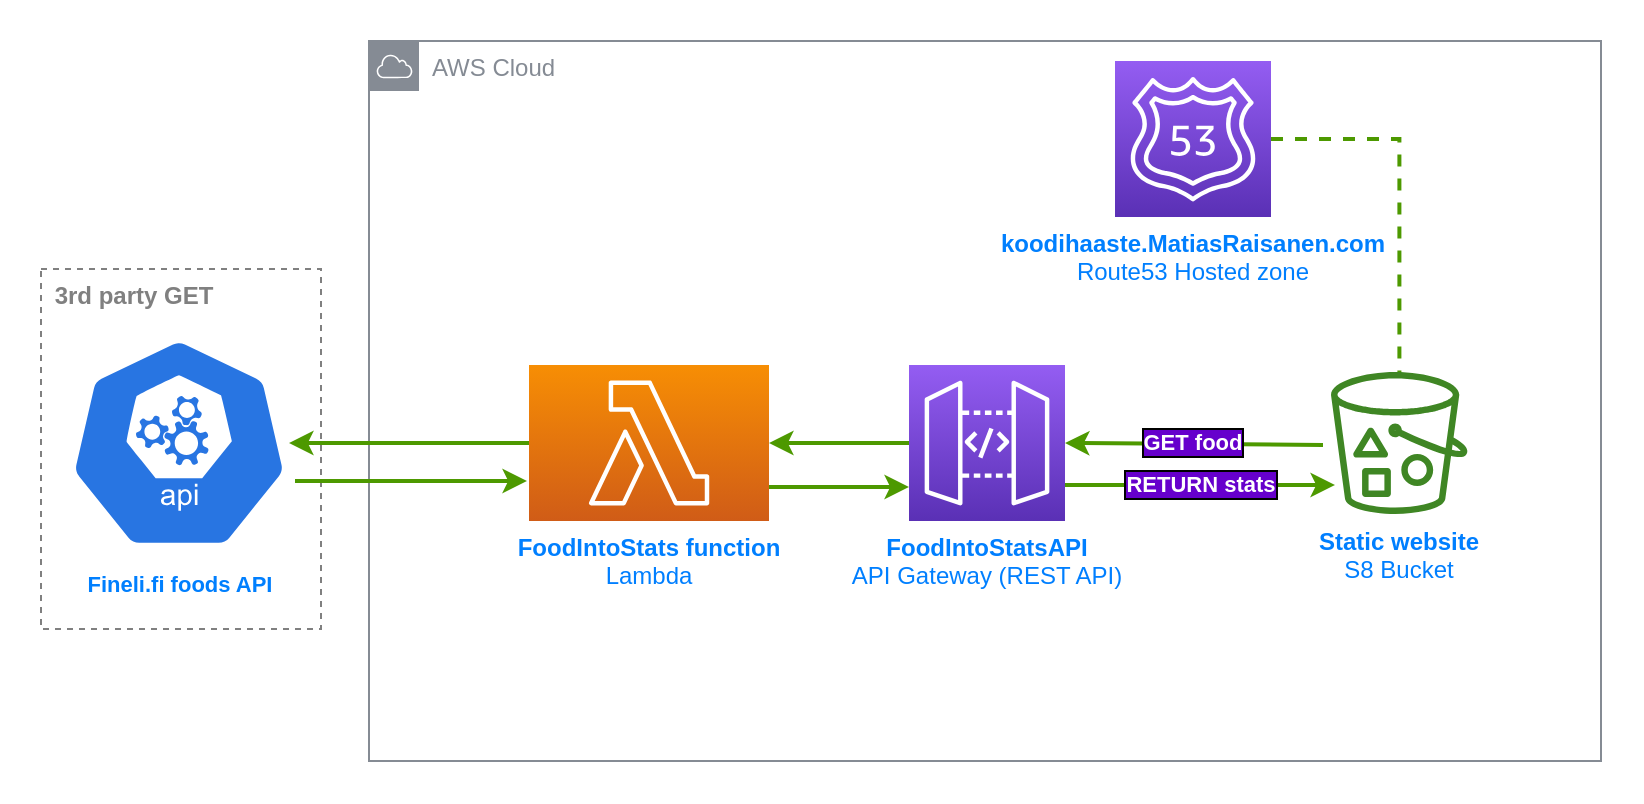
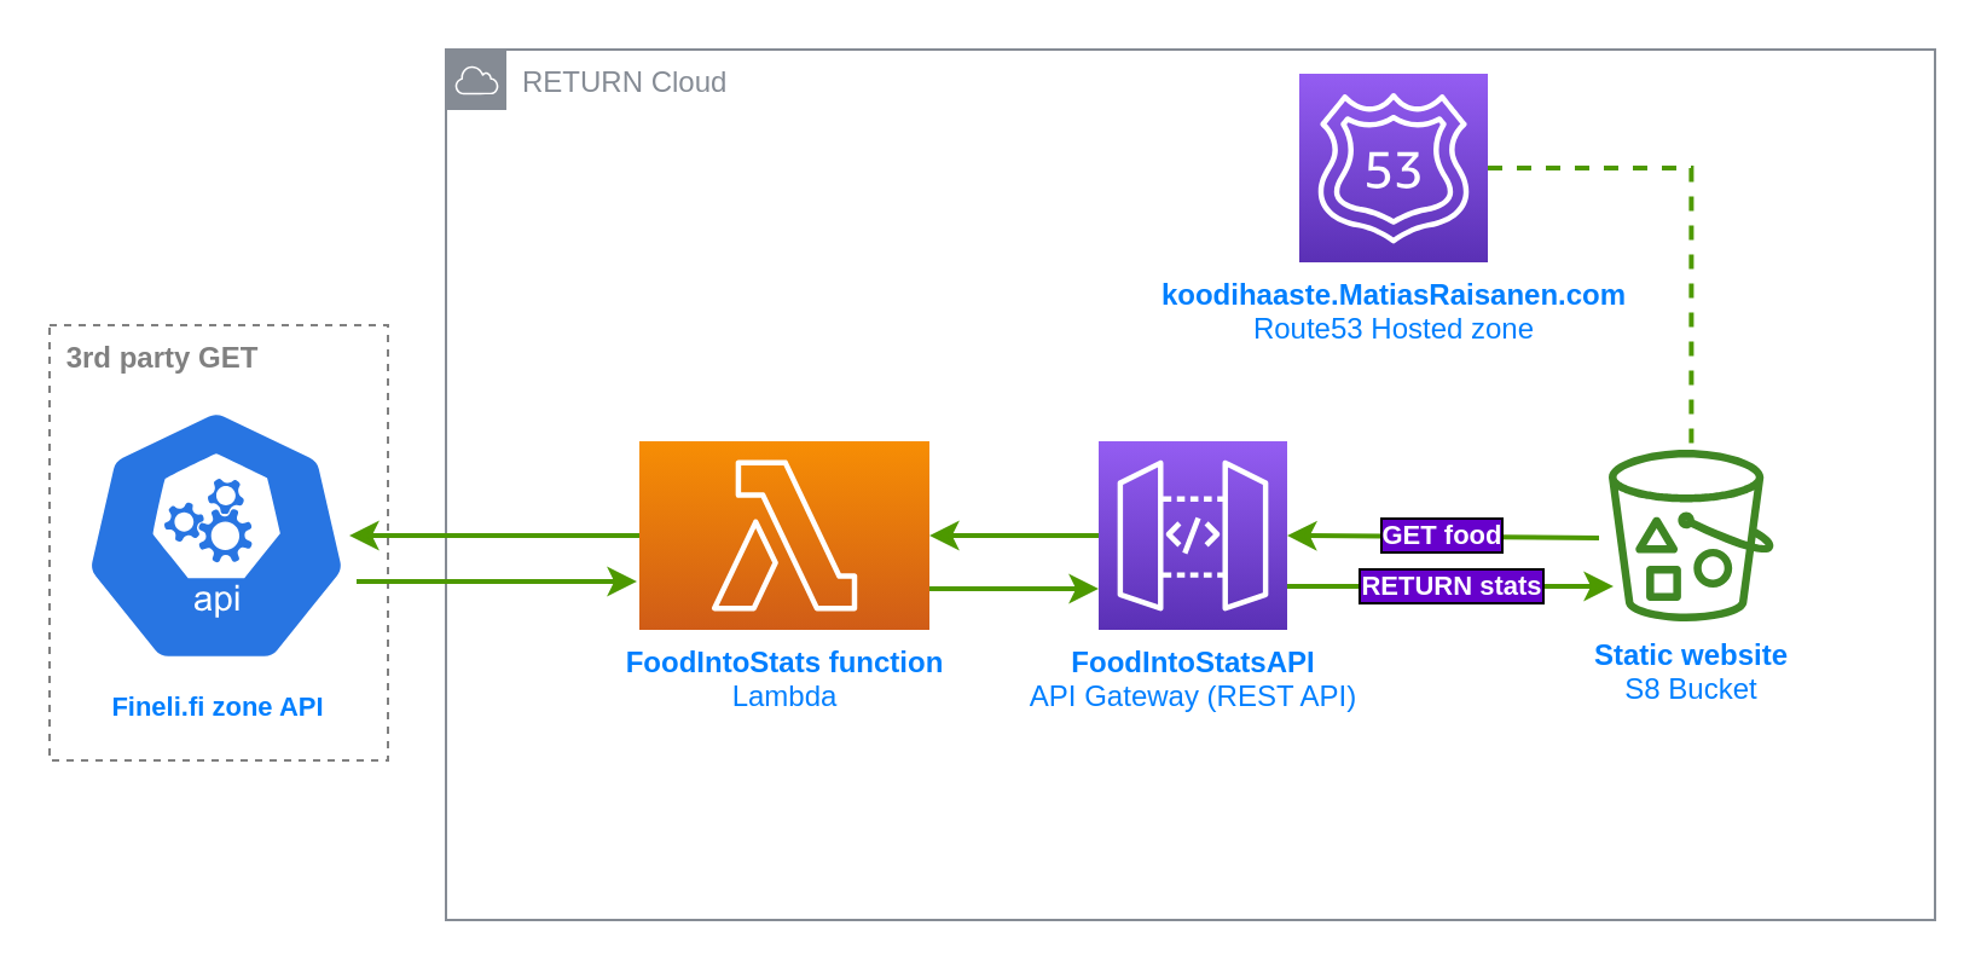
  <mxCell id="0" />
  <mxCell id="1" parent="0" />
  <mxCell id="2" value="" style="rounded=0;whiteSpace=wrap;html=1;fillColor=none;dashed=1;strokeColor=#808080;" parent="1" vertex="1"><mxGeometry x="20" y="134" width="140" height="180" as="geometry" /></mxCell>
- <mxCell id="3" value="AWS Cloud" style="points=[[0,0],[0.25,0],[0.5,0],[0.75,0],[1,0],[1,0.25],[1,0.5],[1,0.75],[1,1],[0.75,1],[0.5,1],[0.25,1],[0,1],[0,0.75],[0,0.5],[0,0.25]];outlineConnect=0;gradientColor=none;html=1;whiteSpace=wrap;fontSize=12;fontStyle=0;container=1;pointerEvents=0;collapsible=0;recursiveResize=0;shape=mxgraph.aws4.group;grIcon=mxgraph.aws4.group_aws_cloud;strokeColor=#858B94;fillColor=none;verticalAlign=top;align=left;spacingLeft=30;fontColor=#858B94;dashed=0;" parent="1" vertex="1"><mxGeometry x="184" y="20" width="616" height="360" as="geometry" /></mxCell>
+ <mxCell id="3" value="RETURN Cloud" style="points=[[0,0],[0.25,0],[0.5,0],[0.75,0],[1,0],[1,0.25],[1,0.5],[1,0.75],[1,1],[0.75,1],[0.5,1],[0.25,1],[0,1],[0,0.75],[0,0.5],[0,0.25]];outlineConnect=0;gradientColor=none;html=1;whiteSpace=wrap;fontSize=12;fontStyle=0;container=1;pointerEvents=0;collapsible=0;recursiveResize=0;shape=mxgraph.aws4.group;grIcon=mxgraph.aws4.group_aws_cloud;strokeColor=#858B94;fillColor=none;verticalAlign=top;align=left;spacingLeft=30;fontColor=#858B94;dashed=0;" parent="1" vertex="1"><mxGeometry x="184" y="20" width="616" height="360" as="geometry" /></mxCell>
  <mxCell id="4" value="" style="edgeStyle=orthogonalEdgeStyle;shape=connector;rounded=0;orthogonalLoop=1;jettySize=auto;html=1;labelBackgroundColor=default;strokeColor=#4D9900;strokeWidth=2;fontFamily=Helvetica;fontSize=11;fontColor=#007FFF;endArrow=classic;" parent="3" source="6" target="8" edge="1"><mxGeometry relative="1" as="geometry" /></mxCell>
  <mxCell id="5" value="RETURN stats" style="edgeStyle=orthogonalEdgeStyle;shape=connector;rounded=0;orthogonalLoop=1;jettySize=auto;html=1;labelBackgroundColor=#6600CC;strokeColor=#4D9900;strokeWidth=2;fontFamily=Helvetica;fontSize=11;fontColor=#FFFFFF;endArrow=classic;labelBorderColor=default;spacingTop=0;spacingLeft=0;fontStyle=1" parent="3" edge="1"><mxGeometry relative="1" as="geometry"><mxPoint x="348" y="222" as="sourcePoint" /><mxPoint x="483" y="222" as="targetPoint" /></mxGeometry></mxCell>
  <mxCell id="6" value="&lt;b&gt;FoodIntoStatsAPI&lt;/b&gt;&lt;br&gt;API Gateway (REST API)" style="sketch=0;points=[[0,0,0],[0.25,0,0],[0.5,0,0],[0.75,0,0],[1,0,0],[0,1,0],[0.25,1,0],[0.5,1,0],[0.75,1,0],[1,1,0],[0,0.25,0],[0,0.5,0],[0,0.75,0],[1,0.25,0],[1,0.5,0],[1,0.75,0]];outlineConnect=0;fontColor=#007FFF;gradientColor=#945DF2;gradientDirection=north;fillColor=#5A30B5;strokeColor=#ffffff;dashed=0;verticalLabelPosition=bottom;verticalAlign=top;align=center;fontSize=12;fontStyle=0;aspect=fixed;shape=mxgraph.aws4.resourceIcon;resIcon=mxgraph.aws4.api_gateway;html=1;labelPosition=center;" parent="3" vertex="1"><mxGeometry x="270" y="162" width="78" height="78" as="geometry" /></mxCell>
  <mxCell id="7" value="" style="edgeStyle=orthogonalEdgeStyle;shape=connector;rounded=0;orthogonalLoop=1;jettySize=auto;html=1;labelBackgroundColor=default;strokeColor=#4D9900;strokeWidth=2;fontFamily=Helvetica;fontSize=11;fontColor=#007FFF;endArrow=classic;" parent="3" edge="1"><mxGeometry relative="1" as="geometry"><mxPoint x="158" y="223" as="sourcePoint" /><mxPoint x="270" y="223" as="targetPoint" /></mxGeometry></mxCell>
  <mxCell id="8" value="&lt;b&gt;FoodIntoStats&amp;nbsp;function&lt;/b&gt;&lt;br&gt;Lambda" style="sketch=0;points=[[0,0,0],[0.25,0,0],[0.5,0,0],[0.75,0,0],[1,0,0],[0,1,0],[0.25,1,0],[0.5,1,0],[0.75,1,0],[1,1,0],[0,0.25,0],[0,0.5,0],[0,0.75,0],[1,0.25,0],[1,0.5,0],[1,0.75,0]];outlineConnect=0;fontColor=#007FFF;gradientColor=#F78E04;gradientDirection=north;fillColor=#D05C17;strokeColor=#ffffff;dashed=0;verticalLabelPosition=bottom;verticalAlign=top;align=center;fontSize=12;fontStyle=0;aspect=fixed;shape=mxgraph.aws4.resourceIcon;resIcon=mxgraph.aws4.lambda;html=1;" parent="3" vertex="1"><mxGeometry x="80" y="162" width="120" height="78" as="geometry" /></mxCell>
  <mxCell id="9" value="&lt;b&gt;Static website&lt;/b&gt;&lt;br&gt;S8 Bucket" style="sketch=0;outlineConnect=0;fontColor=#007FFF;gradientColor=none;fillColor=#3F8624;strokeColor=none;dashed=0;verticalLabelPosition=bottom;verticalAlign=top;align=center;fontSize=12;fontStyle=0;aspect=fixed;pointerEvents=1;shape=mxgraph.aws4.bucket_with_objects;html=1;" parent="3" vertex="1"><mxGeometry x="481" y="165.5" width="68.27" height="71" as="geometry" /></mxCell>
  <mxCell id="10" value="GET food" style="endArrow=classic;html=1;rounded=0;labelBackgroundColor=#6600CC;strokeColor=#4D9900;strokeWidth=2;fontFamily=Helvetica;fontSize=11;fontColor=#FFFFFF;shape=connector;entryX=1;entryY=0.5;entryDx=0;entryDy=0;entryPerimeter=0;labelBorderColor=default;fontStyle=1" parent="3" target="6" edge="1"><mxGeometry width="50" height="50" relative="1" as="geometry"><mxPoint x="477" y="202" as="sourcePoint" /><mxPoint x="373" y="202" as="targetPoint" /></mxGeometry></mxCell>
  <mxCell id="11" value="" style="edgeStyle=orthogonalEdgeStyle;shape=connector;rounded=0;orthogonalLoop=1;jettySize=auto;html=1;labelBackgroundColor=default;strokeColor=#4D9900;strokeWidth=2;fontFamily=Helvetica;fontSize=11;fontColor=#007FFF;endArrow=classic;" parent="3" edge="1"><mxGeometry relative="1" as="geometry"><mxPoint x="-37" y="220" as="sourcePoint" /><mxPoint x="79" y="220" as="targetPoint" /></mxGeometry></mxCell>
  <mxCell id="12" value="" style="edgeStyle=orthogonalEdgeStyle;shape=connector;rounded=0;orthogonalLoop=1;jettySize=auto;html=1;labelBackgroundColor=default;strokeColor=#4D9900;strokeWidth=2;fontFamily=Helvetica;fontSize=11;fontColor=#007FFE;endArrow=none;endFill=0;dashed=1;" parent="1" source="13" target="9" edge="1"><mxGeometry relative="1" as="geometry"><mxPoint x="680" y="69" as="targetPoint" /></mxGeometry></mxCell>
- <mxCell id="13" value="&lt;font color=&quot;#007ffe&quot;&gt;&lt;b&gt;koodihaaste.MatiasRaisanen.com&lt;/b&gt;&lt;br&gt;Route53 Hosted zone&lt;br&gt;&lt;/font&gt;" style="sketch=0;points=[[0,0,0],[0.25,0,0],[0.5,0,0],[0.75,0,0],[1,0,0],[0,1,0],[0.25,1,0],[0.5,1,0],[0.75,1,0],[1,1,0],[0,0.25,0],[0,0.5,0],[0,0.75,0],[1,0.25,0],[1,0.5,0],[1,0.75,0]];outlineConnect=0;fontColor=#232F3E;gradientColor=#945DF2;gradientDirection=north;fillColor=#5A30B5;strokeColor=#ffffff;dashed=0;verticalLabelPosition=bottom;verticalAlign=top;align=center;html=1;fontSize=12;fontStyle=0;aspect=fixed;shape=mxgraph.aws4.resourceIcon;resIcon=mxgraph.aws4.route_53;fontFamily=Helvetica;" parent="1" vertex="1"><mxGeometry x="557" y="30" width="78" height="78" as="geometry" /></mxCell>
+ <mxCell id="13" value="&lt;font color=&quot;#007ffe&quot;&gt;&lt;b&gt;koodihaaste.MatiasRaisanen.com&lt;/b&gt;&lt;br&gt;Route53 Hosted zone&lt;br&gt;&lt;/font&gt;" style="sketch=0;points=[[0,0,0],[0.25,0,0],[0.5,0,0],[0.75,0,0],[1,0,0],[0,1,0],[0.25,1,0],[0.5,1,0],[0.75,1,0],[1,1,0],[0,0.25,0],[0,0.5,0],[0,0.75,0],[1,0.25,0],[1,0.5,0],[1,0.75,0]];outlineConnect=0;fontColor=#232F3E;gradientColor=#945DF2;gradientDirection=north;fillColor=#5A30B5;strokeColor=#ffffff;dashed=0;verticalLabelPosition=bottom;verticalAlign=top;align=center;html=1;fontSize=12;fontStyle=0;aspect=fixed;shape=mxgraph.aws4.resourceIcon;resIcon=mxgraph.aws4.route_53;fontFamily=Helvetica;" parent="1" vertex="1"><mxGeometry x="537" y="30" width="78" height="78" as="geometry" /></mxCell>
  <mxCell id="14" value="" style="edgeStyle=orthogonalEdgeStyle;shape=connector;rounded=0;orthogonalLoop=1;jettySize=auto;html=1;labelBackgroundColor=default;strokeColor=#4D9900;strokeWidth=2;fontFamily=Helvetica;fontSize=11;fontColor=#007FFE;endArrow=none;endFill=0;startArrow=classic;startFill=1;" parent="1" source="15" target="8" edge="1"><mxGeometry relative="1" as="geometry"><mxPoint x="179" y="224" as="targetPoint" /></mxGeometry></mxCell>
  <mxCell id="15" value="" style="sketch=0;html=1;dashed=0;whitespace=wrap;fillColor=#2875E2;strokeColor=#ffffff;points=[[0.005,0.63,0],[0.1,0.2,0],[0.9,0.2,0],[0.5,0,0],[0.995,0.63,0],[0.72,0.99,0],[0.5,1,0],[0.28,0.99,0]];shape=mxgraph.kubernetes.icon;prIcon=api;fontFamily=Helvetica;fontSize=11;fontColor=#007FFE;" parent="1" vertex="1"><mxGeometry x="34" y="164.5" width="110" height="113" as="geometry" /></mxCell>
- <mxCell id="16" value="Fineli.fi foods API" style="text;html=1;strokeColor=none;fillColor=none;align=center;verticalAlign=middle;whiteSpace=wrap;rounded=0;fontFamily=Helvetica;fontSize=11;fontColor=#007FFE;fontStyle=1" parent="1" vertex="1"><mxGeometry x="40" y="276.5" width="100" height="30" as="geometry" /></mxCell>
+ <mxCell id="16" value="Fineli.fi zone API" style="text;html=1;strokeColor=none;fillColor=none;align=center;verticalAlign=middle;whiteSpace=wrap;rounded=0;fontFamily=Helvetica;fontSize=11;fontColor=#007FFE;fontStyle=1" parent="1" vertex="1"><mxGeometry x="40" y="276.5" width="100" height="30" as="geometry" /></mxCell>
  <mxCell id="17" value="&lt;b&gt;3rd party GET&lt;/b&gt;" style="text;html=1;strokeColor=none;fillColor=none;align=center;verticalAlign=middle;whiteSpace=wrap;rounded=0;dashed=1;fontColor=#808080;" parent="1" vertex="1"><mxGeometry x="20" y="133" width="94" height="30" as="geometry" /></mxCell>
